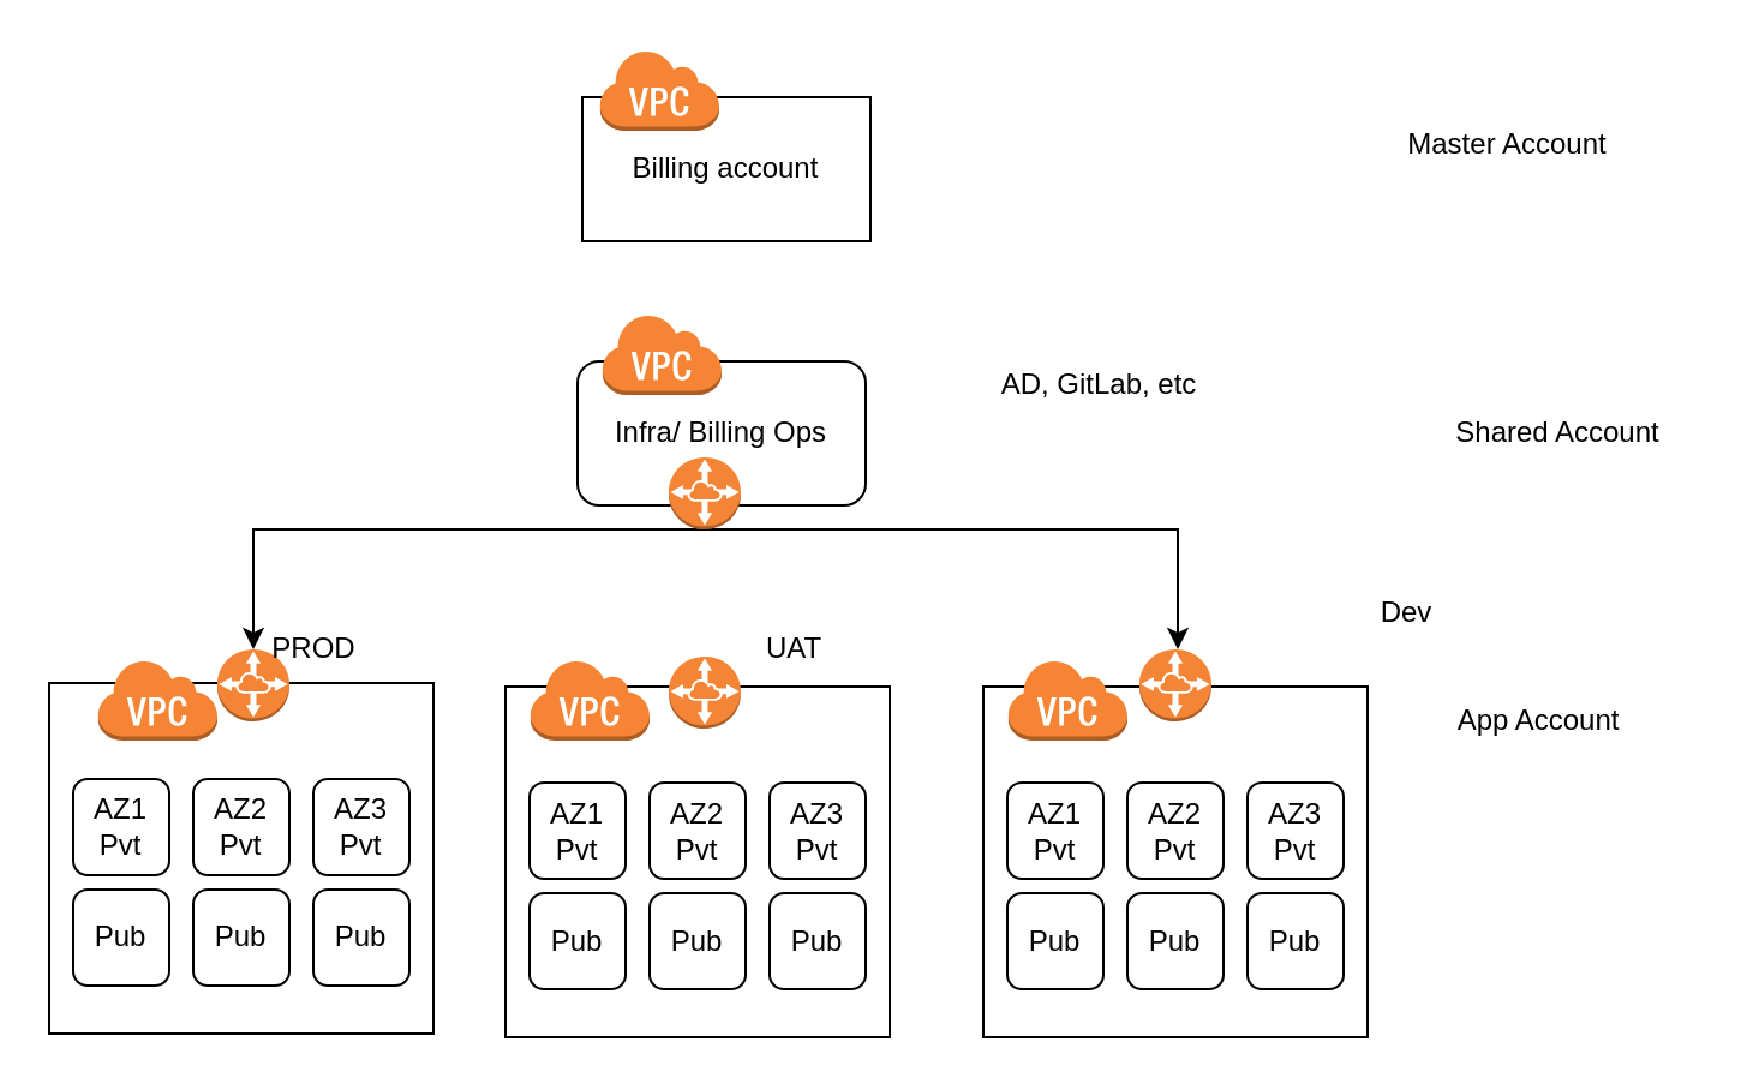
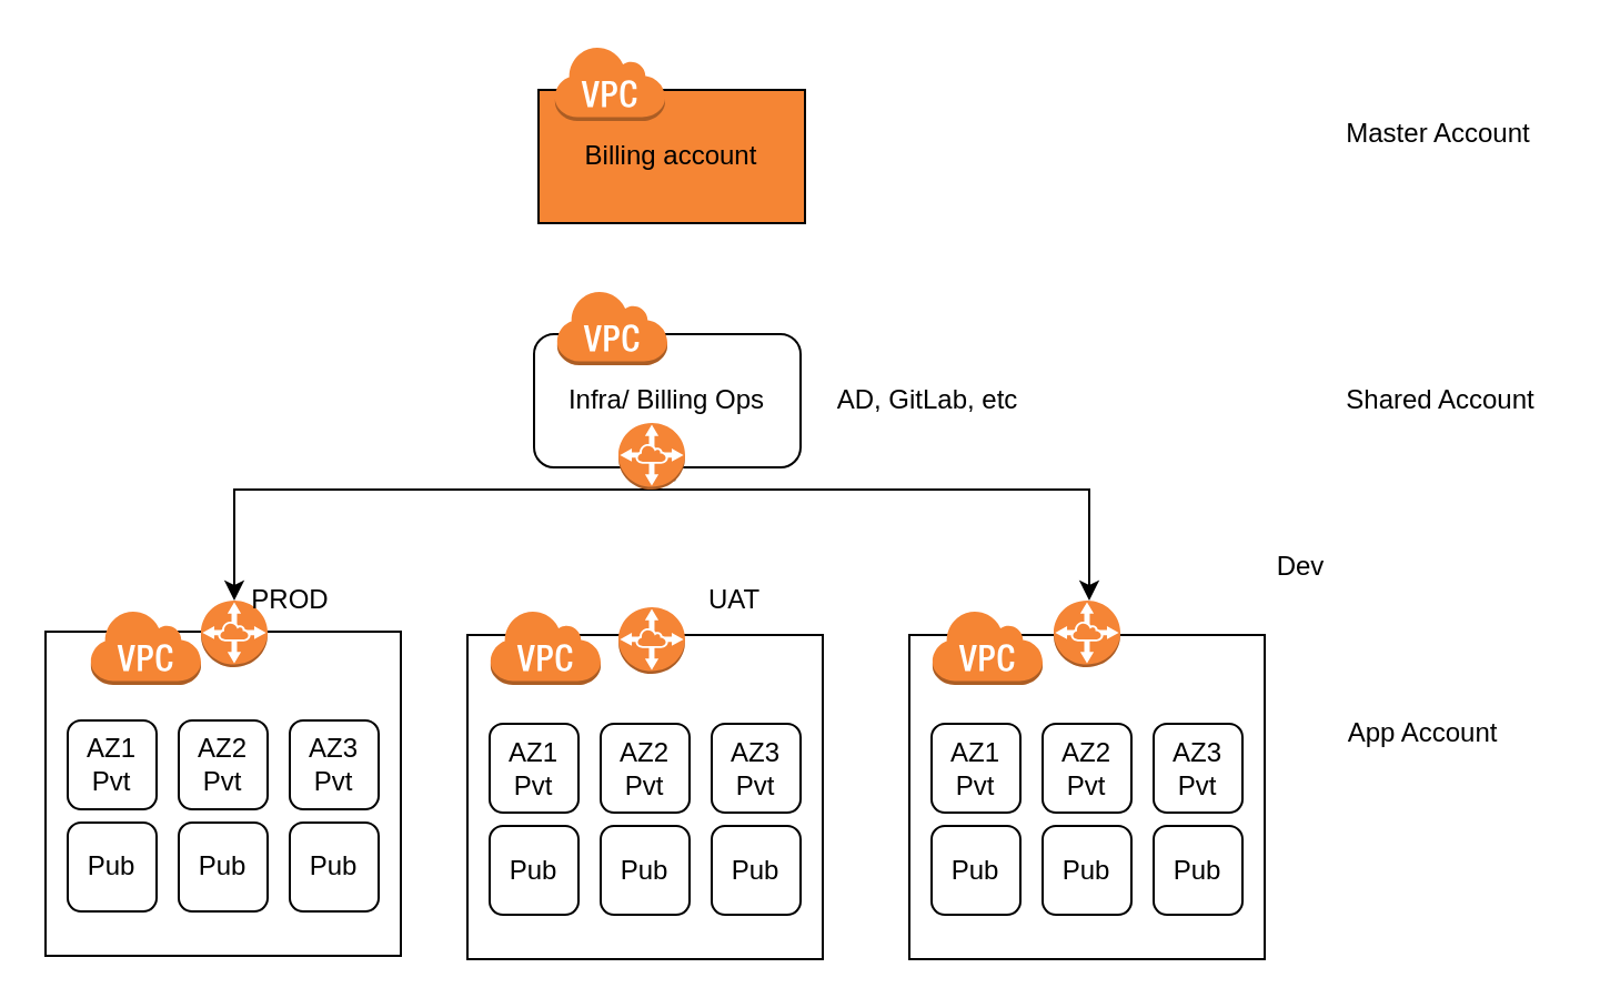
  <mxCell id="0" />
  <mxCell id="1" parent="0" />
- <mxCell id="2" value="Billing account" style="rounded=0;whiteSpace=wrap;html=1;" vertex="1" parent="1"><mxGeometry x="242" y="40" width="120" height="60" as="geometry" /></mxCell>
+ <mxCell id="2" value="Billing account" style="rounded=0;whiteSpace=wrap;html=1;fillColor=#f58534;" vertex="1" parent="1"><mxGeometry x="242" y="40" width="120" height="60" as="geometry" /></mxCell>
  <mxCell id="3" value="" style="outlineConnect=0;dashed=0;verticalLabelPosition=bottom;verticalAlign=top;align=center;html=1;shape=mxgraph.aws3.virtual_private_cloud;fillColor=#F58534;gradientColor=none;" vertex="1" parent="1"><mxGeometry x="249" y="20" width="50" height="34" as="geometry" /></mxCell>
  <mxCell id="4" value="" style="rounded=0;whiteSpace=wrap;html=1;" vertex="1" parent="1"><mxGeometry x="20" y="284" width="160" height="146" as="geometry" /></mxCell>
  <mxCell id="5" value="" style="outlineConnect=0;dashed=0;verticalLabelPosition=bottom;verticalAlign=top;align=center;html=1;shape=mxgraph.aws3.virtual_private_cloud;fillColor=#F58534;gradientColor=none;" vertex="1" parent="1"><mxGeometry x="40" y="274" width="50" height="34" as="geometry" /></mxCell>
  <mxCell id="6" value="Infra/ Billing Ops" style="rounded=1;whiteSpace=wrap;html=1;" vertex="1" parent="1"><mxGeometry x="240" y="150" width="120" height="60" as="geometry" /></mxCell>
  <mxCell id="7" value="AZ3&lt;br&gt;Pvt" style="rounded=1;whiteSpace=wrap;html=1;" vertex="1" parent="1"><mxGeometry x="130" y="324" width="40" height="40" as="geometry" /></mxCell>
  <mxCell id="8" value="Pub" style="rounded=1;whiteSpace=wrap;html=1;" vertex="1" parent="1"><mxGeometry x="130" y="370" width="40" height="40" as="geometry" /></mxCell>
  <mxCell id="9" value="AZ2&lt;br&gt;Pvt" style="rounded=1;whiteSpace=wrap;html=1;" vertex="1" parent="1"><mxGeometry x="80" y="324" width="40" height="40" as="geometry" /></mxCell>
  <mxCell id="10" value="Pub" style="rounded=1;whiteSpace=wrap;html=1;" vertex="1" parent="1"><mxGeometry x="80" y="370" width="40" height="40" as="geometry" /></mxCell>
  <mxCell id="11" value="AZ1&lt;br&gt;Pvt" style="rounded=1;whiteSpace=wrap;html=1;" vertex="1" parent="1"><mxGeometry x="30" y="324" width="40" height="40" as="geometry" /></mxCell>
  <mxCell id="12" value="Pub" style="rounded=1;whiteSpace=wrap;html=1;" vertex="1" parent="1"><mxGeometry x="30" y="370" width="40" height="40" as="geometry" /></mxCell>
  <mxCell id="13" value="" style="rounded=0;whiteSpace=wrap;html=1;" vertex="1" parent="1"><mxGeometry x="210" y="285.5" width="160" height="146" as="geometry" /></mxCell>
  <mxCell id="14" value="AZ3&lt;br&gt;Pvt" style="rounded=1;whiteSpace=wrap;html=1;" vertex="1" parent="1"><mxGeometry x="320" y="325.5" width="40" height="40" as="geometry" /></mxCell>
  <mxCell id="15" value="Pub" style="rounded=1;whiteSpace=wrap;html=1;" vertex="1" parent="1"><mxGeometry x="320" y="371.5" width="40" height="40" as="geometry" /></mxCell>
  <mxCell id="16" value="AZ2&lt;br&gt;Pvt" style="rounded=1;whiteSpace=wrap;html=1;" vertex="1" parent="1"><mxGeometry x="270" y="325.5" width="40" height="40" as="geometry" /></mxCell>
  <mxCell id="17" value="Pub" style="rounded=1;whiteSpace=wrap;html=1;" vertex="1" parent="1"><mxGeometry x="270" y="371.5" width="40" height="40" as="geometry" /></mxCell>
  <mxCell id="18" value="AZ1&lt;br&gt;Pvt" style="rounded=1;whiteSpace=wrap;html=1;" vertex="1" parent="1"><mxGeometry x="220" y="325.5" width="40" height="40" as="geometry" /></mxCell>
  <mxCell id="19" value="Pub" style="rounded=1;whiteSpace=wrap;html=1;" vertex="1" parent="1"><mxGeometry x="220" y="371.5" width="40" height="40" as="geometry" /></mxCell>
  <mxCell id="20" value="" style="outlineConnect=0;dashed=0;verticalLabelPosition=bottom;verticalAlign=top;align=center;html=1;shape=mxgraph.aws3.virtual_private_cloud;fillColor=#F58534;gradientColor=none;" vertex="1" parent="1"><mxGeometry x="220" y="274" width="50" height="34" as="geometry" /></mxCell>
  <mxCell id="21" value="" style="rounded=0;whiteSpace=wrap;html=1;" vertex="1" parent="1"><mxGeometry x="409" y="285.5" width="160" height="146" as="geometry" /></mxCell>
  <mxCell id="22" value="AZ3&lt;br&gt;Pvt" style="rounded=1;whiteSpace=wrap;html=1;" vertex="1" parent="1"><mxGeometry x="519" y="325.5" width="40" height="40" as="geometry" /></mxCell>
  <mxCell id="23" value="Pub" style="rounded=1;whiteSpace=wrap;html=1;" vertex="1" parent="1"><mxGeometry x="519" y="371.5" width="40" height="40" as="geometry" /></mxCell>
  <mxCell id="24" value="AZ2&lt;br&gt;Pvt" style="rounded=1;whiteSpace=wrap;html=1;" vertex="1" parent="1"><mxGeometry x="469" y="325.5" width="40" height="40" as="geometry" /></mxCell>
  <mxCell id="25" value="Pub" style="rounded=1;whiteSpace=wrap;html=1;" vertex="1" parent="1"><mxGeometry x="469" y="371.5" width="40" height="40" as="geometry" /></mxCell>
  <mxCell id="26" value="AZ1&lt;br&gt;Pvt" style="rounded=1;whiteSpace=wrap;html=1;" vertex="1" parent="1"><mxGeometry x="419" y="325.5" width="40" height="40" as="geometry" /></mxCell>
  <mxCell id="27" value="Pub" style="rounded=1;whiteSpace=wrap;html=1;" vertex="1" parent="1"><mxGeometry x="419" y="371.5" width="40" height="40" as="geometry" /></mxCell>
  <mxCell id="28" value="" style="outlineConnect=0;dashed=0;verticalLabelPosition=bottom;verticalAlign=top;align=center;html=1;shape=mxgraph.aws3.virtual_private_cloud;fillColor=#F58534;gradientColor=none;" vertex="1" parent="1"><mxGeometry x="419" y="274" width="50" height="34" as="geometry" /></mxCell>
  <mxCell id="29" value="" style="outlineConnect=0;dashed=0;verticalLabelPosition=bottom;verticalAlign=top;align=center;html=1;shape=mxgraph.aws3.vpc_peering;fillColor=#F58536;gradientColor=none;" vertex="1" parent="1"><mxGeometry x="90" y="270" width="30" height="30" as="geometry" /></mxCell>
  <mxCell id="30" value="" style="outlineConnect=0;dashed=0;verticalLabelPosition=bottom;verticalAlign=top;align=center;html=1;shape=mxgraph.aws3.vpc_peering;fillColor=#F58536;gradientColor=none;" vertex="1" parent="1"><mxGeometry x="278" y="273" width="30" height="30" as="geometry" /></mxCell>
  <mxCell id="31" value="" style="outlineConnect=0;dashed=0;verticalLabelPosition=bottom;verticalAlign=top;align=center;html=1;shape=mxgraph.aws3.vpc_peering;fillColor=#F58536;gradientColor=none;" vertex="1" parent="1"><mxGeometry x="474" y="270" width="30" height="30" as="geometry" /></mxCell>
  <mxCell id="32" style="edgeStyle=orthogonalEdgeStyle;rounded=0;orthogonalLoop=1;jettySize=auto;html=1;entryX=0.5;entryY=0;entryDx=0;entryDy=0;entryPerimeter=0;exitX=0.5;exitY=1;exitDx=0;exitDy=0;exitPerimeter=0;" edge="1" parent="1" source="34" target="29"><mxGeometry relative="1" as="geometry"><Array as="points"><mxPoint x="105" y="220" /></Array></mxGeometry></mxCell>
  <mxCell id="33" style="edgeStyle=orthogonalEdgeStyle;rounded=0;orthogonalLoop=1;jettySize=auto;html=1;exitX=0.855;exitY=0.855;exitDx=0;exitDy=0;exitPerimeter=0;" edge="1" parent="1" source="34"><mxGeometry relative="1" as="geometry"><mxPoint x="490" y="270" as="targetPoint" /><Array as="points"><mxPoint x="293" y="216" /><mxPoint x="293" y="220" /><mxPoint x="490" y="220" /></Array></mxGeometry></mxCell>
  <mxCell id="34" value="" style="outlineConnect=0;dashed=0;verticalLabelPosition=bottom;verticalAlign=top;align=center;html=1;shape=mxgraph.aws3.vpc_peering;fillColor=#F58536;gradientColor=none;" vertex="1" parent="1"><mxGeometry x="278" y="190" width="30" height="30" as="geometry" /></mxCell>
  <mxCell id="35" value="" style="outlineConnect=0;dashed=0;verticalLabelPosition=bottom;verticalAlign=top;align=center;html=1;shape=mxgraph.aws3.virtual_private_cloud;fillColor=#F58534;gradientColor=none;" vertex="1" parent="1"><mxGeometry x="250" y="130" width="50" height="34" as="geometry" /></mxCell>
- <mxCell id="36" value="Master Account" style="text;html=1;align=center;verticalAlign=middle;resizable=0;points=[];autosize=1;strokeColor=none;fillColor=none;" vertex="1" parent="1"><mxGeometry x="572" y="45" width="110" height="30" as="geometry" /></mxCell>
+ <mxCell id="36" value="Master Account" style="text;html=1;align=center;verticalAlign=middle;resizable=0;points=[];autosize=1;strokeColor=none;fillColor=none;" vertex="1" parent="1"><mxGeometry x="592" y="45" width="110" height="30" as="geometry" /></mxCell>
  <mxCell id="37" value="Shared Account" style="text;html=1;align=center;verticalAlign=middle;resizable=0;points=[];autosize=1;strokeColor=none;fillColor=none;" vertex="1" parent="1"><mxGeometry x="593" y="165" width="110" height="30" as="geometry" /></mxCell>
- <mxCell id="38" value="App Account" style="text;html=1;align=center;verticalAlign=middle;resizable=0;points=[];autosize=1;strokeColor=none;fillColor=none;" vertex="1" parent="1"><mxGeometry x="595" y="285" width="90" height="30" as="geometry" /></mxCell>
+ <mxCell id="38" value="App Account" style="text;html=1;align=center;verticalAlign=middle;resizable=0;points=[];autosize=1;strokeColor=none;fillColor=none;" vertex="1" parent="1"><mxGeometry x="595" y="315" width="90" height="30" as="geometry" /></mxCell>
  <mxCell id="39" value="PROD" style="text;html=1;align=center;verticalAlign=middle;resizable=0;points=[];autosize=1;strokeColor=none;fillColor=none;" vertex="1" parent="1"><mxGeometry x="100" y="255" width="60" height="30" as="geometry" /></mxCell>
  <mxCell id="40" value="UAT" style="text;html=1;align=center;verticalAlign=middle;resizable=0;points=[];autosize=1;strokeColor=none;fillColor=none;" vertex="1" parent="1"><mxGeometry x="305" y="255" width="50" height="30" as="geometry" /></mxCell>
  <mxCell id="41" value="Dev" style="text;html=1;align=center;verticalAlign=middle;resizable=0;points=[];autosize=1;strokeColor=none;fillColor=none;" vertex="1" parent="1"><mxGeometry x="565" y="240" width="40" height="30" as="geometry" /></mxCell>
- <mxCell id="42" value="AD, GitLab, etc" style="text;html=1;align=center;verticalAlign=middle;resizable=0;points=[];autosize=1;strokeColor=none;fillColor=none;" vertex="1" parent="1"><mxGeometry x="407" y="145" width="100" height="30" as="geometry" /></mxCell>
+ <mxCell id="42" value="AD, GitLab, etc" style="text;html=1;align=center;verticalAlign=middle;resizable=0;points=[];autosize=1;strokeColor=none;fillColor=none;" vertex="1" parent="1"><mxGeometry x="367" y="165" width="100" height="30" as="geometry" /></mxCell>
